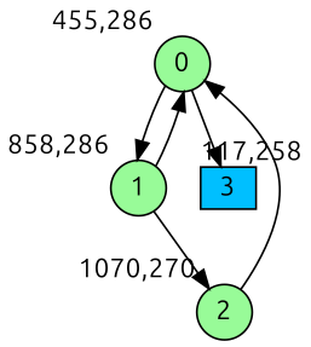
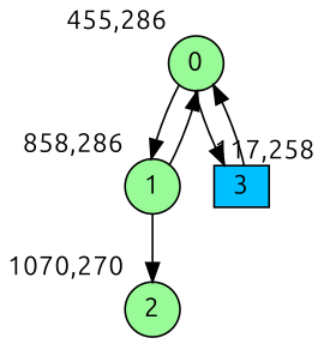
  digraph {
    bgcolor=white
    fontname=Ubuntu
    node [fillcolor=palegreen fixedsize=true fontname=Ubuntu shape=circle style=filled]
    edge [fontname=Ubuntu]
    0 [height=0.3 width=0.4 xlabel="455,286"]
    1 [height=0.3 width=0.4 xlabel="858,286"]
    3 [fillcolor=deepskyblue height=0.3 shape=box width=0.4 xlabel="117,258"]
    2 [height=0.3 width=0.4 xlabel="1070,270"]
    0 -> 1
    0 -> 3
    1 -> 0
    1 -> 2
-   2 -> 0
+   3 -> 0
  }
